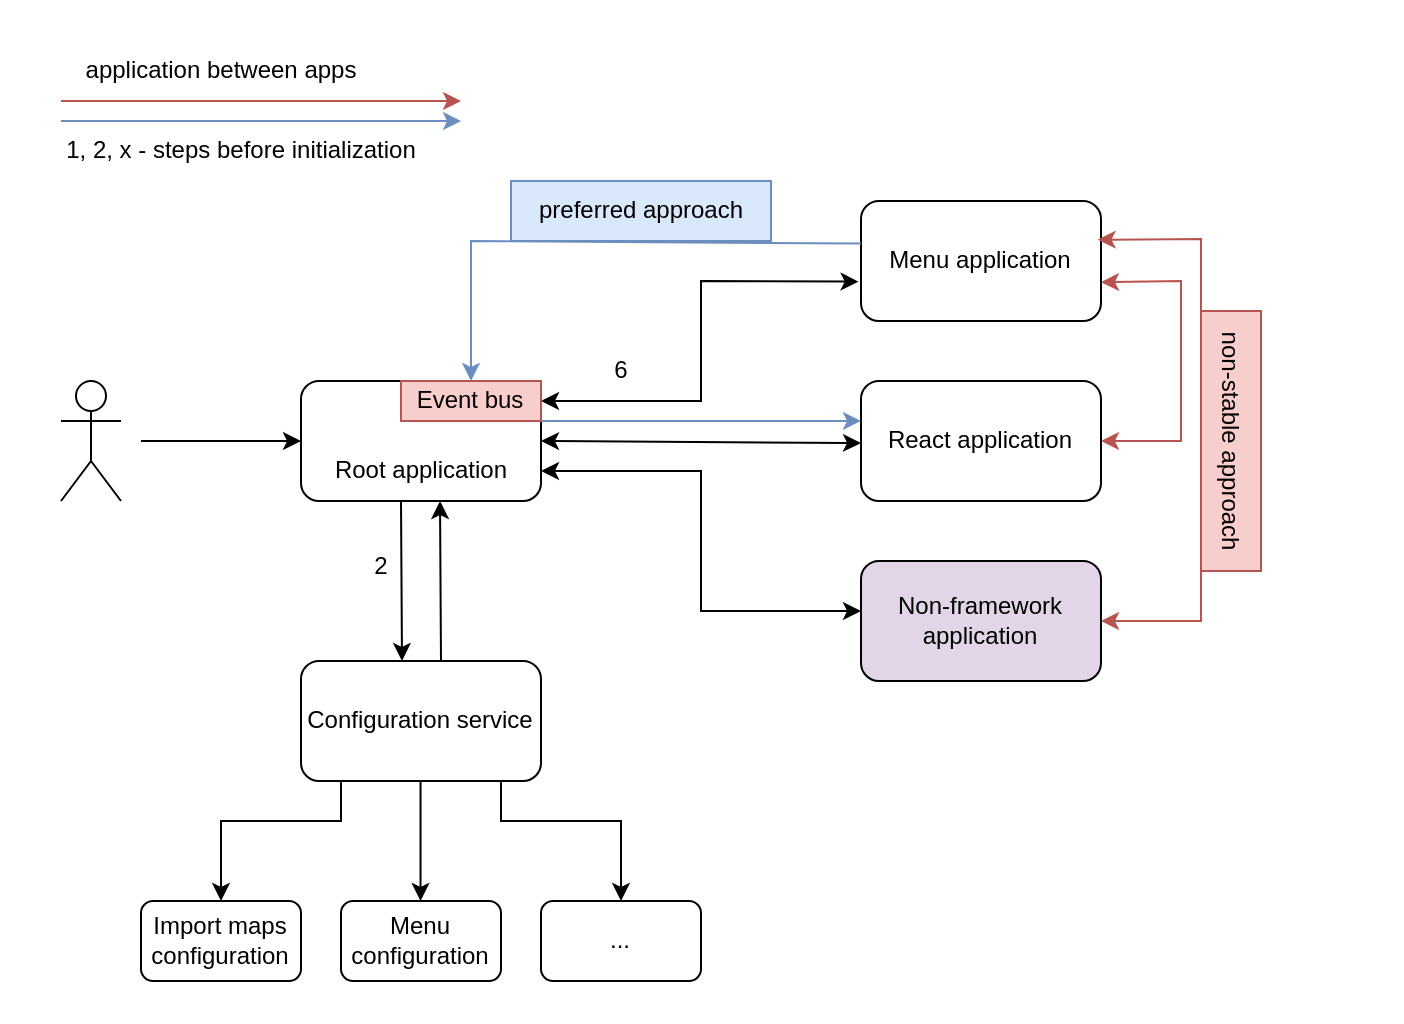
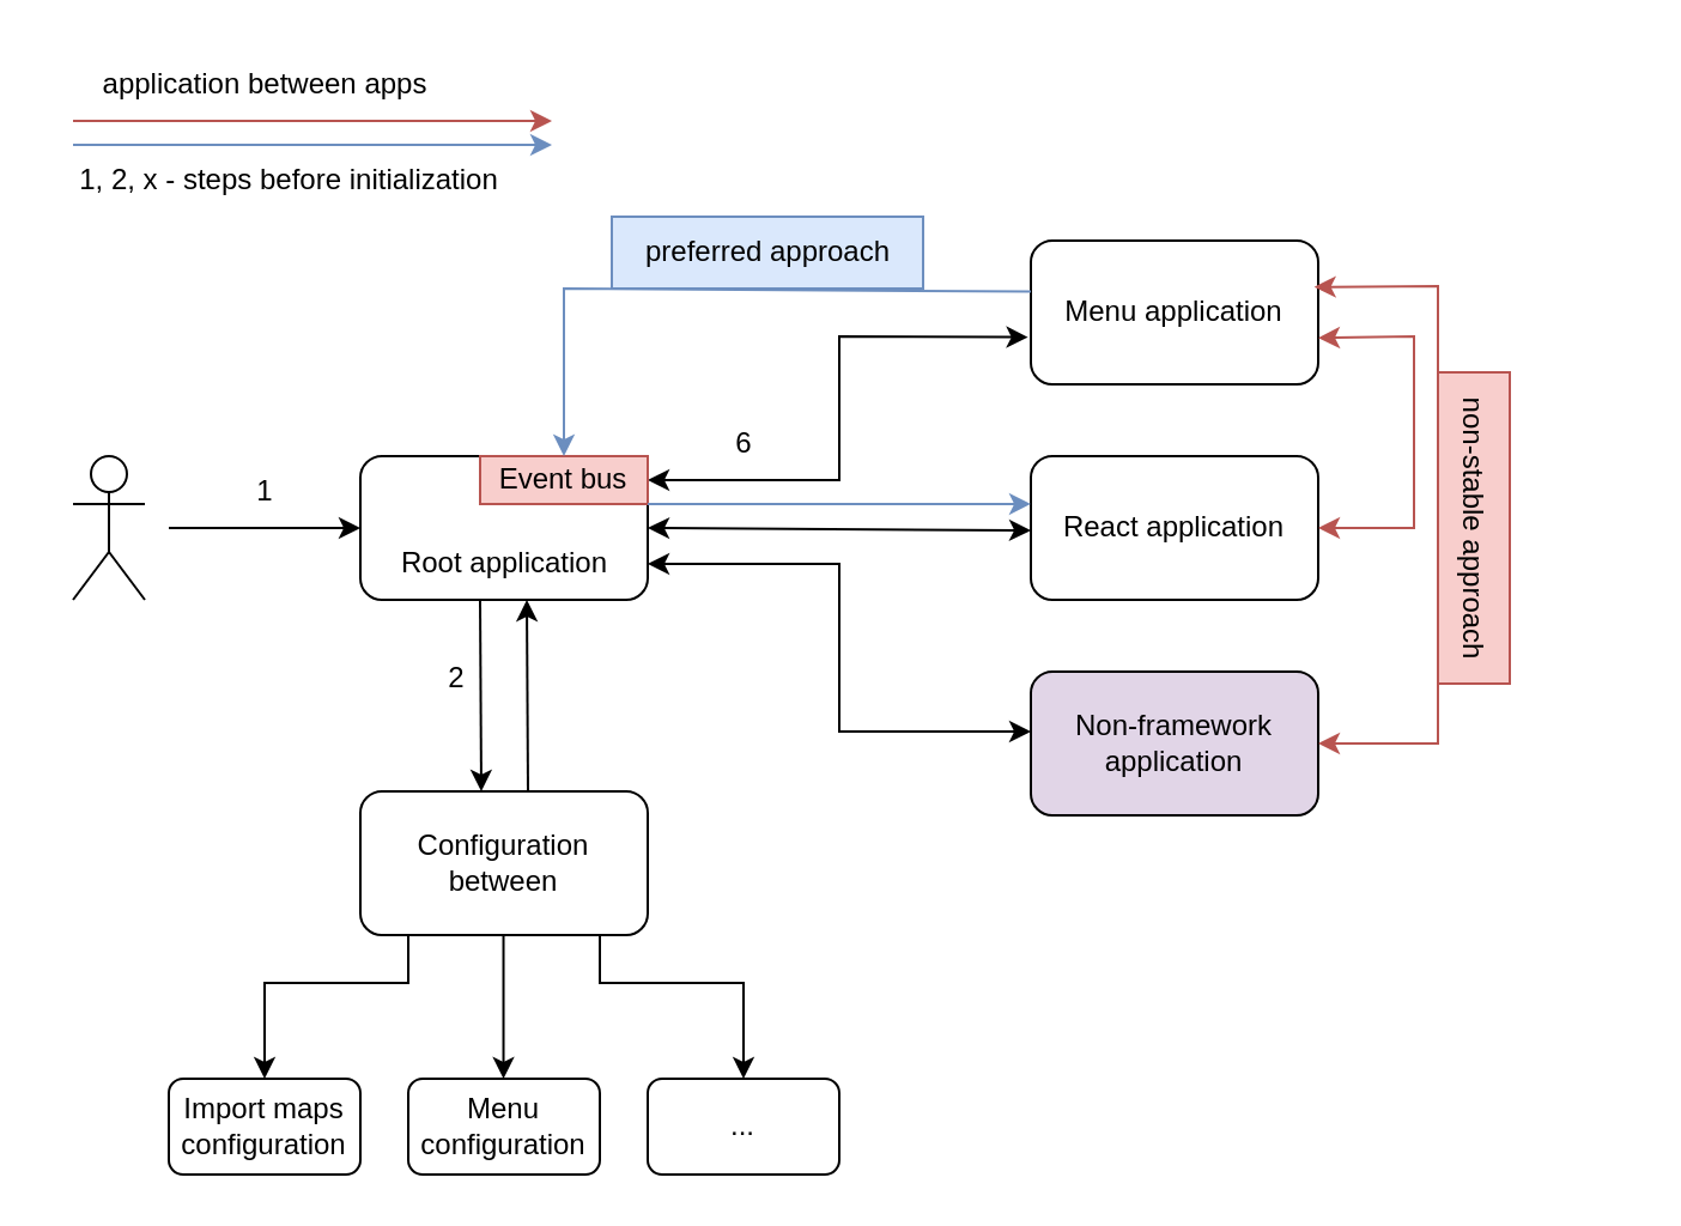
  <mxCell id="0" />
  <mxCell id="1" parent="0" />
  <mxCell id="2" value="Actor" style="shape=umlActor;verticalLabelPosition=bottom;verticalAlign=top;outlineConnect=0;fontColor=none;noLabel=1;" parent="1" vertex="1"><mxGeometry x="30" y="190" width="30" height="60" as="geometry" /></mxCell>
  <mxCell id="3" value="" style="endArrow=classic;html=1;rounded=0;entryX=0;entryY=0.5;entryDx=0;entryDy=0;" parent="1" target="4" edge="1"><mxGeometry width="50" height="50" relative="1" as="geometry"><mxPoint x="70" y="220" as="sourcePoint" /><mxPoint x="130" y="220" as="targetPoint" /></mxGeometry></mxCell>
  <mxCell id="4" value="" style="rounded=1;whiteSpace=wrap;html=1;movable=1;resizable=1;rotatable=1;deletable=1;editable=1;locked=0;connectable=1;" parent="1" vertex="1"><mxGeometry x="150" y="190" width="120" height="60" as="geometry" /></mxCell>
  <mxCell id="5" value="" style="endArrow=classic;html=1;rounded=0;" parent="1" edge="1"><mxGeometry width="50" height="50" relative="1" as="geometry"><mxPoint x="200" y="250" as="sourcePoint" /><mxPoint x="200.5" y="330" as="targetPoint" /></mxGeometry></mxCell>
- <mxCell id="6" value="Configuration service" style="rounded=1;whiteSpace=wrap;html=1;" parent="1" vertex="1"><mxGeometry x="150" y="330" width="120" height="60" as="geometry" /></mxCell>
+ <mxCell id="6" value="Configuration between" style="rounded=1;whiteSpace=wrap;html=1;" parent="1" vertex="1"><mxGeometry x="150" y="330" width="120" height="60" as="geometry" /></mxCell>
  <mxCell id="7" value="" style="endArrow=classic;html=1;rounded=0;" parent="1" edge="1"><mxGeometry width="50" height="50" relative="1" as="geometry"><mxPoint x="170" y="390" as="sourcePoint" /><mxPoint x="110" y="450" as="targetPoint" /><Array as="points"><mxPoint x="170" y="410" /><mxPoint x="110" y="410" /></Array></mxGeometry></mxCell>
+ <mxCell id="8" value="1" style="text;html=1;align=center;verticalAlign=middle;resizable=0;points=[];autosize=1;strokeColor=none;fillColor=none;" parent="1" vertex="1"><mxGeometry x="95" y="190" width="30" height="30" as="geometry" /></mxCell>
  <mxCell id="9" value="2" style="text;html=1;align=center;verticalAlign=middle;resizable=0;points=[];autosize=1;strokeColor=none;fillColor=none;" parent="1" vertex="1"><mxGeometry x="175" y="268" width="30" height="30" as="geometry" /></mxCell>
  <mxCell id="10" value="" style="endArrow=classic;html=1;rounded=0;" parent="1" edge="1"><mxGeometry width="50" height="50" relative="1" as="geometry"><mxPoint x="220" y="330" as="sourcePoint" /><mxPoint x="219.5" y="250" as="targetPoint" /></mxGeometry></mxCell>
  <mxCell id="11" value="" style="endArrow=classic;html=1;rounded=0;" parent="1" edge="1"><mxGeometry width="50" height="50" relative="1" as="geometry"><mxPoint x="209.76" y="390" as="sourcePoint" /><mxPoint x="209.76" y="450" as="targetPoint" /></mxGeometry></mxCell>
  <mxCell id="12" value="Menu configuration" style="rounded=1;whiteSpace=wrap;html=1;" parent="1" vertex="1"><mxGeometry x="170" y="450" width="80" height="40" as="geometry" /></mxCell>
  <mxCell id="13" value="" style="endArrow=classic;html=1;rounded=0;" parent="1" edge="1"><mxGeometry width="50" height="50" relative="1" as="geometry"><mxPoint x="250" y="390" as="sourcePoint" /><mxPoint x="310" y="450" as="targetPoint" /><Array as="points"><mxPoint x="250" y="410" /><mxPoint x="310" y="410" /></Array></mxGeometry></mxCell>
  <mxCell id="14" value="Import maps&lt;br&gt;configuration" style="rounded=1;whiteSpace=wrap;html=1;" parent="1" vertex="1"><mxGeometry x="70" y="450" width="80" height="40" as="geometry" /></mxCell>
  <mxCell id="15" value="..." style="rounded=1;whiteSpace=wrap;html=1;" parent="1" vertex="1"><mxGeometry x="270" y="450" width="80" height="40" as="geometry" /></mxCell>
  <mxCell id="16" value="" style="endArrow=classic;startArrow=classic;html=1;rounded=0;entryX=-0.01;entryY=0.672;entryDx=0;entryDy=0;entryPerimeter=0;" parent="1" edge="1" target="17"><mxGeometry width="50" height="50" relative="1" as="geometry"><mxPoint x="270" y="200" as="sourcePoint" /><mxPoint x="430" y="130" as="targetPoint" /><Array as="points"><mxPoint x="350" y="200" /><mxPoint x="350" y="140" /></Array></mxGeometry></mxCell>
  <mxCell id="17" value="Menu application" style="rounded=1;whiteSpace=wrap;html=1;" parent="1" vertex="1"><mxGeometry x="430" y="100" width="120" height="60" as="geometry" /></mxCell>
  <mxCell id="18" value="" style="endArrow=classic;startArrow=classic;html=1;rounded=0;" parent="1" edge="1"><mxGeometry width="50" height="50" relative="1" as="geometry"><mxPoint x="270" y="235" as="sourcePoint" /><mxPoint x="430" y="305" as="targetPoint" /><Array as="points"><mxPoint x="350" y="235" /><mxPoint x="350" y="305" /></Array></mxGeometry></mxCell>
  <mxCell id="19" value="Non-framework application" style="rounded=1;whiteSpace=wrap;html=1;fillColor=#e1d5e7;" parent="1" vertex="1"><mxGeometry x="430" y="280" width="120" height="60" as="geometry" /></mxCell>
  <mxCell id="20" value="" style="endArrow=classic;startArrow=classic;html=1;rounded=0;" parent="1" edge="1"><mxGeometry width="50" height="50" relative="1" as="geometry"><mxPoint x="270" y="220" as="sourcePoint" /><mxPoint x="430" y="221" as="targetPoint" /></mxGeometry></mxCell>
  <mxCell id="21" value="React application" style="rounded=1;whiteSpace=wrap;html=1;" parent="1" vertex="1"><mxGeometry x="430" y="190" width="120" height="60" as="geometry" /></mxCell>
  <mxCell id="22" value="6" style="text;html=1;align=center;verticalAlign=middle;resizable=0;points=[];autosize=1;strokeColor=none;fillColor=none;" parent="1" vertex="1"><mxGeometry x="295" y="170" width="30" height="30" as="geometry" /></mxCell>
  <mxCell id="23" value="" style="endArrow=classic;html=1;rounded=0;fillColor=#f8cecc;strokeColor=#b85450;" edge="1" parent="1"><mxGeometry width="50" height="50" relative="1" as="geometry"><mxPoint x="30" as="sourcePoint" y="50" /><mxPoint x="230" as="targetPoint" y="50" /></mxGeometry></mxCell>
  <mxCell id="24" value="application between apps" style="text;html=1;align=center;verticalAlign=middle;resizable=0;points=[];autosize=1;strokeColor=none;fillColor=none;" vertex="1" parent="1"><mxGeometry x="20" y="20" width="180" height="30" as="geometry" /></mxCell>
  <mxCell id="25" value="" style="endArrow=classic;startArrow=classic;html=1;rounded=0;entryX=1;entryY=0.5;entryDx=0;entryDy=0;fillColor=#f8cecc;strokeColor=#b85450;exitX=1;exitY=0.677;exitDx=0;exitDy=0;exitPerimeter=0;" edge="1" parent="1" source="17" target="21"><mxGeometry width="50" height="50" relative="1" as="geometry"><mxPoint x="550" y="130" as="sourcePoint" /><mxPoint x="670" y="230" as="targetPoint" /><Array as="points"><mxPoint x="590" y="140" /><mxPoint x="590" y="220" /></Array></mxGeometry></mxCell>
  <mxCell id="26" value="non-stable approach" style="text;html=1;align=center;verticalAlign=middle;resizable=0;points=[];autosize=1;strokeColor=#b85450;fillColor=#f8cecc;rotation=90;" vertex="1" parent="1"><mxGeometry x="550" y="205" width="130" height="30" as="geometry" /></mxCell>
  <mxCell id="27" value="" style="endArrow=classic;startArrow=classic;html=1;rounded=0;entryX=1;entryY=0.5;entryDx=0;entryDy=0;fillColor=#f8cecc;strokeColor=#b85450;exitX=0.986;exitY=0.323;exitDx=0;exitDy=0;exitPerimeter=0;" edge="1" parent="1" source="17" target="19"><mxGeometry width="50" height="50" relative="1" as="geometry"><mxPoint x="550" y="110" as="sourcePoint" /><mxPoint x="550" y="200" as="targetPoint" /><Array as="points"><mxPoint x="600" y="119" /><mxPoint x="600" y="310" /></Array></mxGeometry></mxCell>
  <mxCell id="28" value="Root application" style="text;html=1;align=center;verticalAlign=middle;resizable=0;points=[];autosize=1;strokeColor=none;fillColor=none;" vertex="1" parent="1"><mxGeometry x="155" y="220" width="110" height="30" as="geometry" /></mxCell>
  <mxCell id="29" value="Event bus" style="rounded=0;whiteSpace=wrap;html=1;fillColor=#f8cecc;strokeColor=#b85450;" vertex="1" parent="1"><mxGeometry x="200" y="190" width="70" height="20" as="geometry" /></mxCell>
  <mxCell id="30" value="" style="endArrow=classic;html=1;rounded=0;exitX=0;exitY=0.355;exitDx=0;exitDy=0;exitPerimeter=0;entryX=0.5;entryY=0;entryDx=0;entryDy=0;fillColor=#dae8fc;strokeColor=#6c8ebf;" edge="1" parent="1" source="17" target="29"><mxGeometry width="50" height="50" relative="1" as="geometry"><mxPoint x="275" y="130" as="sourcePoint" /><mxPoint x="210" y="120" as="targetPoint" /><Array as="points"><mxPoint x="235" y="120" /></Array></mxGeometry></mxCell>
  <mxCell id="31" value="" style="endArrow=classic;html=1;rounded=0;entryX=0;entryY=0.333;entryDx=0;entryDy=0;entryPerimeter=0;fillColor=#dae8fc;strokeColor=#6c8ebf;exitX=1;exitY=1;exitDx=0;exitDy=0;" edge="1" parent="1" source="29" target="21"><mxGeometry width="50" height="50" relative="1" as="geometry"><mxPoint x="280" y="210" as="sourcePoint" /><mxPoint x="295" y="160" as="targetPoint" /></mxGeometry></mxCell>
  <mxCell id="32" value="preferred approach" style="text;html=1;align=center;verticalAlign=middle;resizable=0;points=[];autosize=1;strokeColor=#6c8ebf;fillColor=#dae8fc;" vertex="1" parent="1"><mxGeometry x="255" y="90" width="130" height="30" as="geometry" /></mxCell>
  <mxCell id="33" value="1, 2, x - steps before initialization" style="text;html=1;align=center;verticalAlign=middle;resizable=0;points=[];autosize=1;strokeColor=none;fillColor=none;" vertex="1" parent="1"><mxGeometry x="20" y="60" width="200" height="30" as="geometry" /></mxCell>
  <mxCell id="34" value="" style="endArrow=classic;html=1;rounded=0;fillColor=#dae8fc;strokeColor=#6c8ebf;exitX=1;exitY=1;exitDx=0;exitDy=0;" edge="1" parent="1"><mxGeometry width="50" height="50" relative="1" as="geometry"><mxPoint x="30" y="60" as="sourcePoint" /><mxPoint x="230" y="60" as="targetPoint" /></mxGeometry></mxCell>
